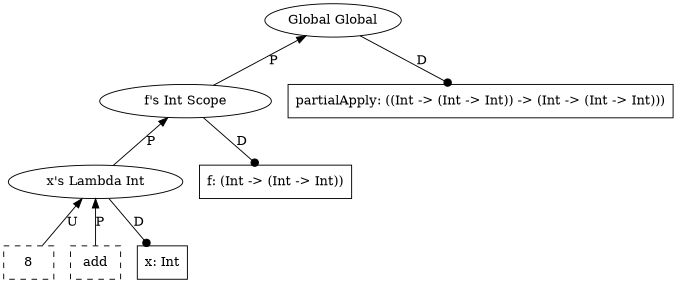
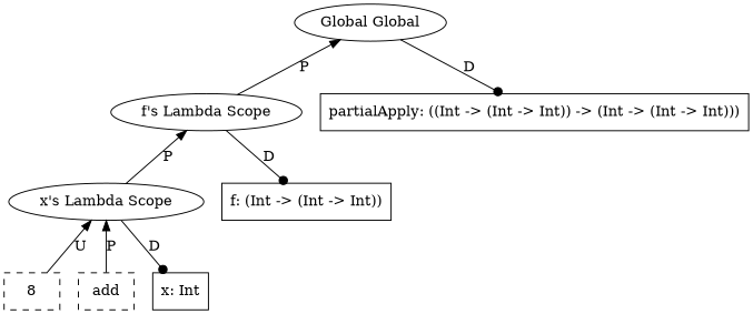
  graph {
    node [shape=box]
    edge [dir=back]
    n1 [label=8 style=dashed]
    n2 [label=add style=dashed]
    n3 [label="x: Int"]
-   n4 [label="x's Lambda Int" shape=ellipse]
+   n4 [label="x's Lambda Scope" shape=ellipse]
    n5 [label="f: (Int -> (Int -> Int))"]
-   n6 [label="f's Int Scope" shape=ellipse]
+   n6 [label="f's Lambda Scope" shape=ellipse]
    n7 [label="partialApply: ((Int -> (Int -> Int)) -> (Int -> (Int -> Int)))"]
    n8 [label="Global Global" shape=ellipse]
    n4 -- n1 [label=U]
    n4 -- n2 [label=P]
    n4 -- n3 [arrowhead=dot dir=forward label=D]
    n6 -- n4 [label=P]
    n6 -- n5 [arrowhead=dot dir=forward label=D]
    n8 -- n6 [label=P]
    n8 -- n7 [arrowhead=dot dir=forward label=D]
  }
